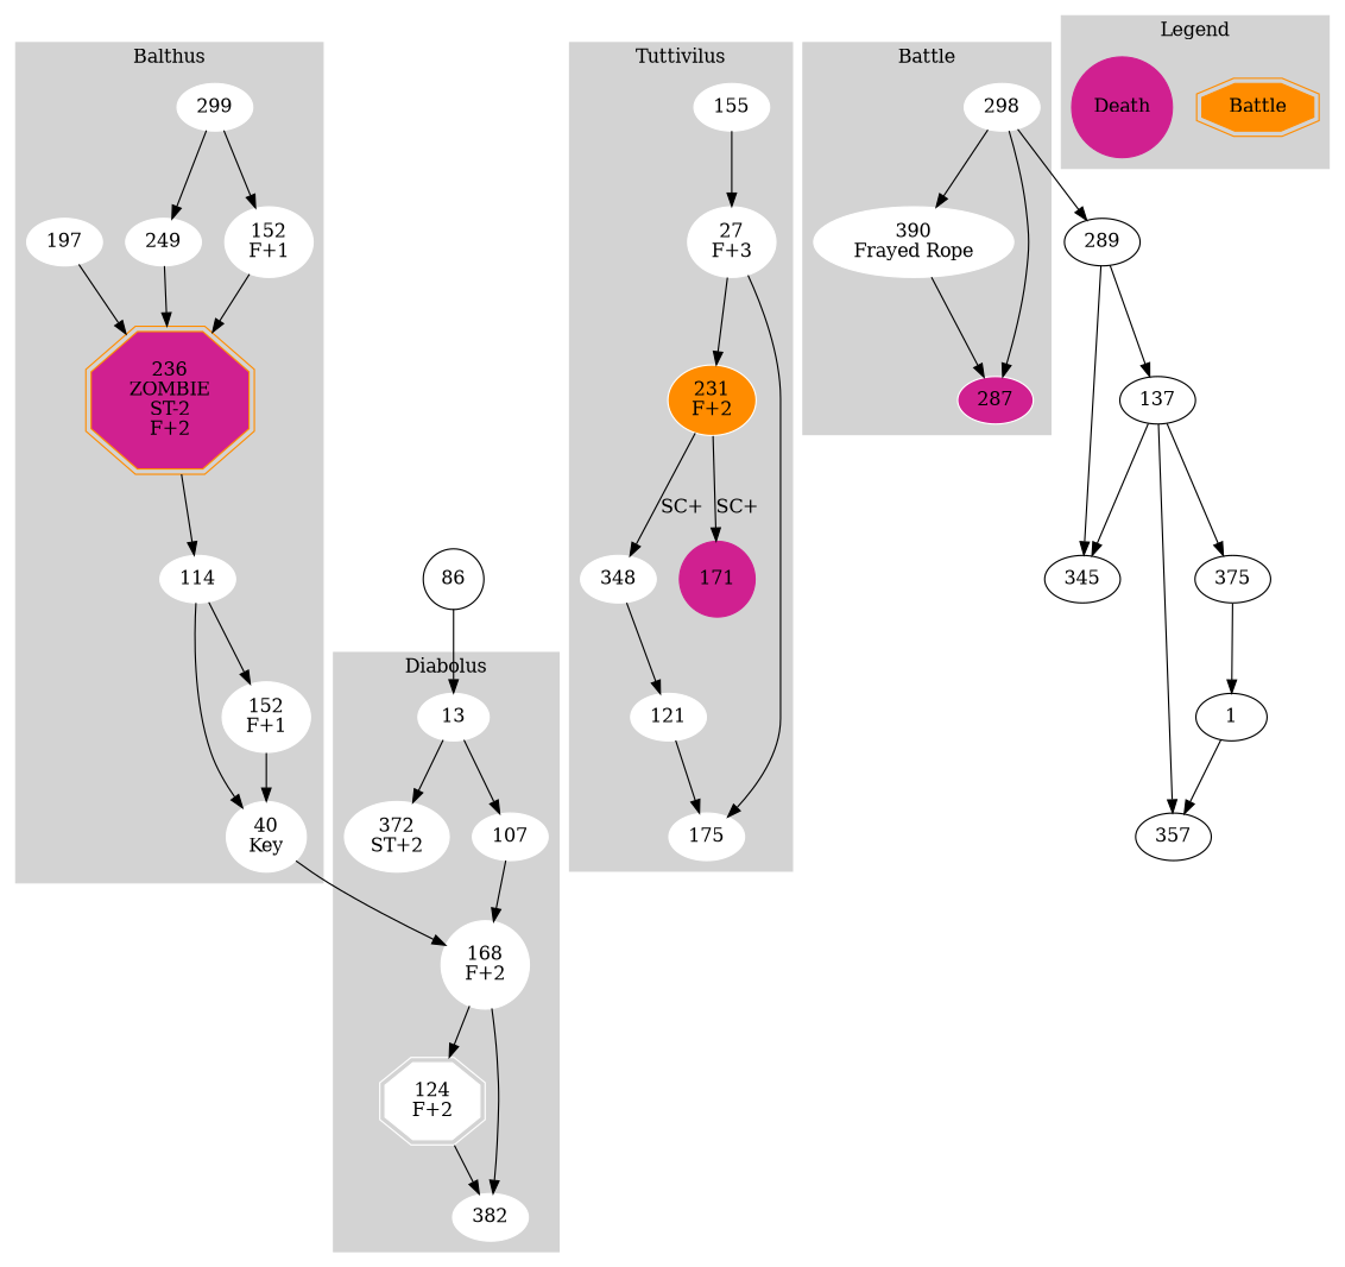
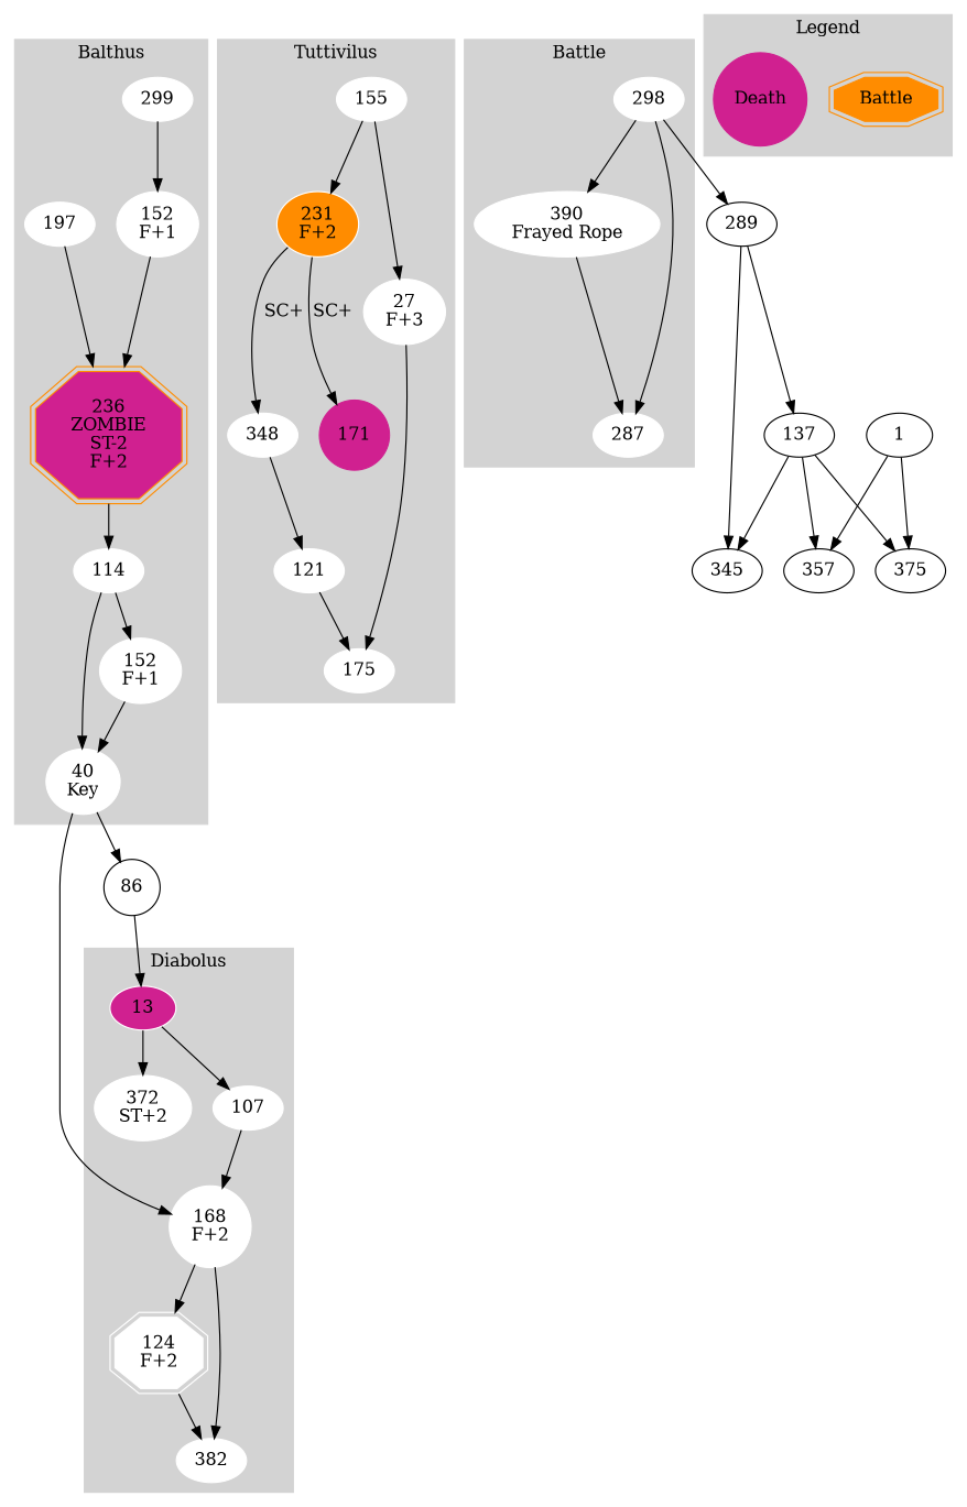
  digraph {
    node [color=white style=filled]
    299
-   249
    197
    n4 [label="152\nF+1"]
    n5 [color=darkorange fillcolor=violetred label="236\nZOMBIE\nST-2\nF+2" shape=doubleoctagon]
    114
    n7 [label="40\nKey"]
    n8 [label="152\nF+1"]
-   13
+   13 [fillcolor=violetred]
    n10 [label="372\nST+2"]
    107
    n12 [label="168\nF+2" shape=circle]
    n13 [label="124\nF+2" shape=doubleoctagon]
    382
    155
    n16 [fillcolor=darkorange label="231\nF+2"]
    n17 [label="27\nF+3"]
    348
    171 [color=violetred shape=circle]
    121
    175
    298
    n23 [label="390\nFrayed Rope"]
-   287 [fillcolor=violetred]
+   287
    n25 [color=darkorange label=Battle shape=doubleoctagon]
    n26 [color=violetred label=Death shape=circle]
    86 [shape=circle color="" style=""]
    289 [color="" style=""]
    1 [color="" style=""]
    357 [color="" style=""]
    n31 [label=375 color="" style=""]
    345 [color="" style=""]
    137 [color="" style=""]
    subgraph cluster_1 {
      color=lightgrey
      label=Balthus
      style=filled
      299
-     249
      197
      n4
      n5
      114
      n7
      n8
    }
    subgraph cluster_2 {
      color=lightgrey
      label=Diabolus
      style=filled
      13
      n10
      107
      n12
      n13
      382
    }
    subgraph cluster_3 {
      color=lightgrey
      label=Tuttivilus
      style=filled
      155
      n16
      n17
      348
      171
      121
      175
    }
    subgraph cluster_4 {
      color=lightgrey
      label=Battle
      style=filled
      298
      n23
      287
    }
    subgraph cluster_5 {
      color=lightgrey
      label=Legend
      style=filled
      n25
      n26
    }
-   299 -> 249
    299 -> n4
-   249 -> n5
    197 -> n5
    n4 -> n5
    n5 -> 114
    114 -> n7
    114 -> n8
    n7 -> n12
+   n7 -> 86
    n8 -> n7
    13 -> n10
    13 -> 107
    107 -> n12
    n12 -> n13
    n12 -> 382
    n13 -> 382
-   n17 -> n16
+   155 -> n16
    155 -> n17
    n16 -> 348 [label="SC+"]
    n16 -> 171 [label="SC+"]
    n17 -> 175
    348 -> 121
    121 -> 175
    298 -> n23
    298 -> 287
    298 -> 289
    n23 -> 287
    86 -> 13
    289 -> 345
    289 -> 137
    1 -> 357
-   n31 -> 1
+   1 -> n31
    137 -> 357
    137 -> n31
    137 -> 345
  }
